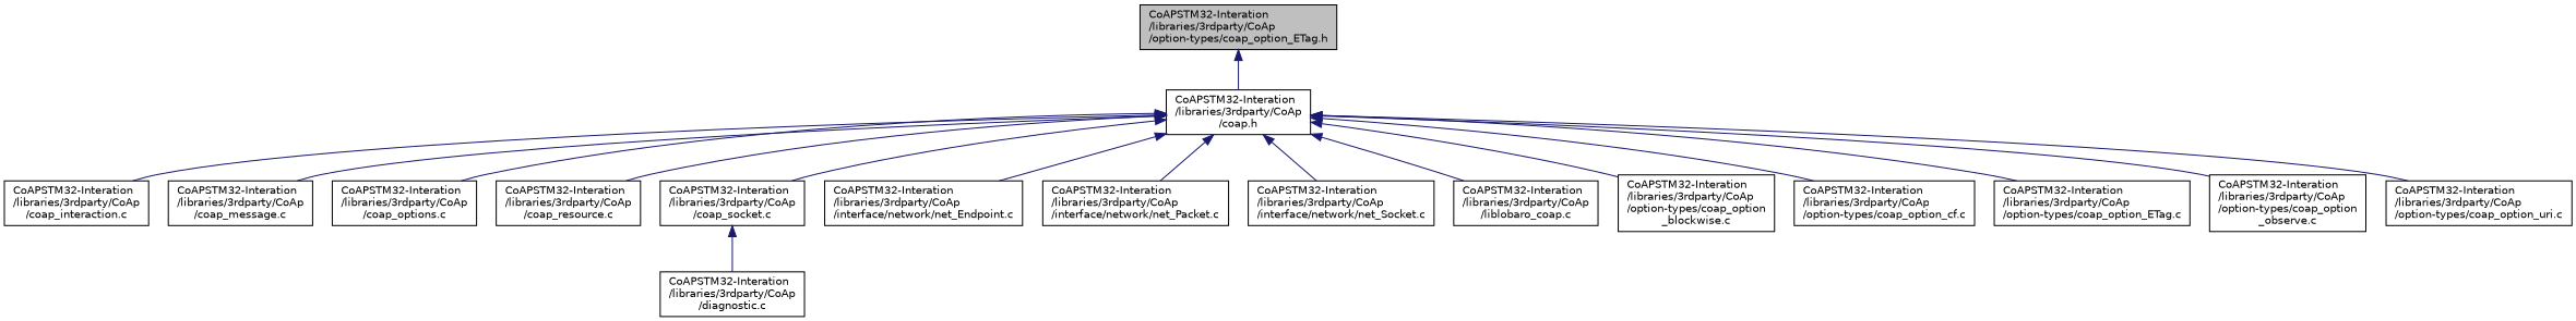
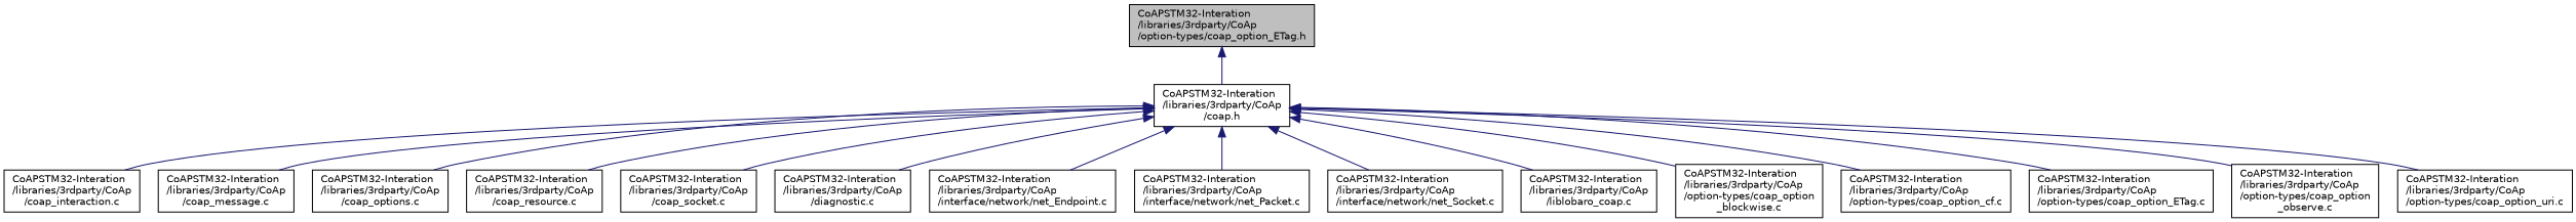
  digraph {
    node [color=black fillcolor=white fontname=Helvetica fontsize=10 shape=record style=filled]
    edge [color=midnightblue dir=back fontname=Helvetica fontsize=10 labelfontname=Helvetica labelfontsize=10 style=solid]
    n1 [fillcolor=grey75 fontcolor=black height=0.2 label="CoAPSTM32-Interation\l/libraries/3rdparty/CoAp\l/option-types/coap_option_ETag.h" width=0.4]
    n2 [height=0.2 label="CoAPSTM32-Interation\l/libraries/3rdparty/CoAp\l/coap.h" width=0.4]
    n3 [height=0.2 label="CoAPSTM32-Interation\l/libraries/3rdparty/CoAp\l/coap_interaction.c" width=0.4]
    n4 [height=0.2 label="CoAPSTM32-Interation\l/libraries/3rdparty/CoAp\l/coap_message.c" width=0.4]
    n5 [height=0.2 label="CoAPSTM32-Interation\l/libraries/3rdparty/CoAp\l/coap_options.c" width=0.4]
    n6 [height=0.2 label="CoAPSTM32-Interation\l/libraries/3rdparty/CoAp\l/coap_resource.c" width=0.4]
    n7 [height=0.2 label="CoAPSTM32-Interation\l/libraries/3rdparty/CoAp\l/coap_socket.c" width=0.4]
    n8 [height=0.2 label="CoAPSTM32-Interation\l/libraries/3rdparty/CoAp\l/diagnostic.c" width=0.4]
    n9 [height=0.2 label="CoAPSTM32-Interation\l/libraries/3rdparty/CoAp\l/interface/network/net_Endpoint.c" width=0.4]
    n10 [height=0.2 label="CoAPSTM32-Interation\l/libraries/3rdparty/CoAp\l/interface/network/net_Packet.c" width=0.4]
    n11 [height=0.2 label="CoAPSTM32-Interation\l/libraries/3rdparty/CoAp\l/interface/network/net_Socket.c" width=0.4]
    n12 [height=0.2 label="CoAPSTM32-Interation\l/libraries/3rdparty/CoAp\l/liblobaro_coap.c" width=0.4]
    n13 [height=0.2 label="CoAPSTM32-Interation\l/libraries/3rdparty/CoAp\l/option-types/coap_option\l_blockwise.c" width=0.4]
    n14 [height=0.2 label="CoAPSTM32-Interation\l/libraries/3rdparty/CoAp\l/option-types/coap_option_cf.c" width=0.4]
    n15 [height=0.2 label="CoAPSTM32-Interation\l/libraries/3rdparty/CoAp\l/option-types/coap_option_ETag.c" width=0.4]
    n16 [height=0.2 label="CoAPSTM32-Interation\l/libraries/3rdparty/CoAp\l/option-types/coap_option\l_observe.c" width=0.4]
    n17 [height=0.2 label="CoAPSTM32-Interation\l/libraries/3rdparty/CoAp\l/option-types/coap_option_uri.c" width=0.4]
    n1 -> n2
    n2 -> n3
    n2 -> n4
    n2 -> n5
    n2 -> n6
    n2 -> n7
-   n7 -> n8
+   n2 -> n8
    n2 -> n9
    n2 -> n10
    n2 -> n11
    n2 -> n12
    n2 -> n13
    n2 -> n14
    n2 -> n15
    n2 -> n16
    n2 -> n17
  }
